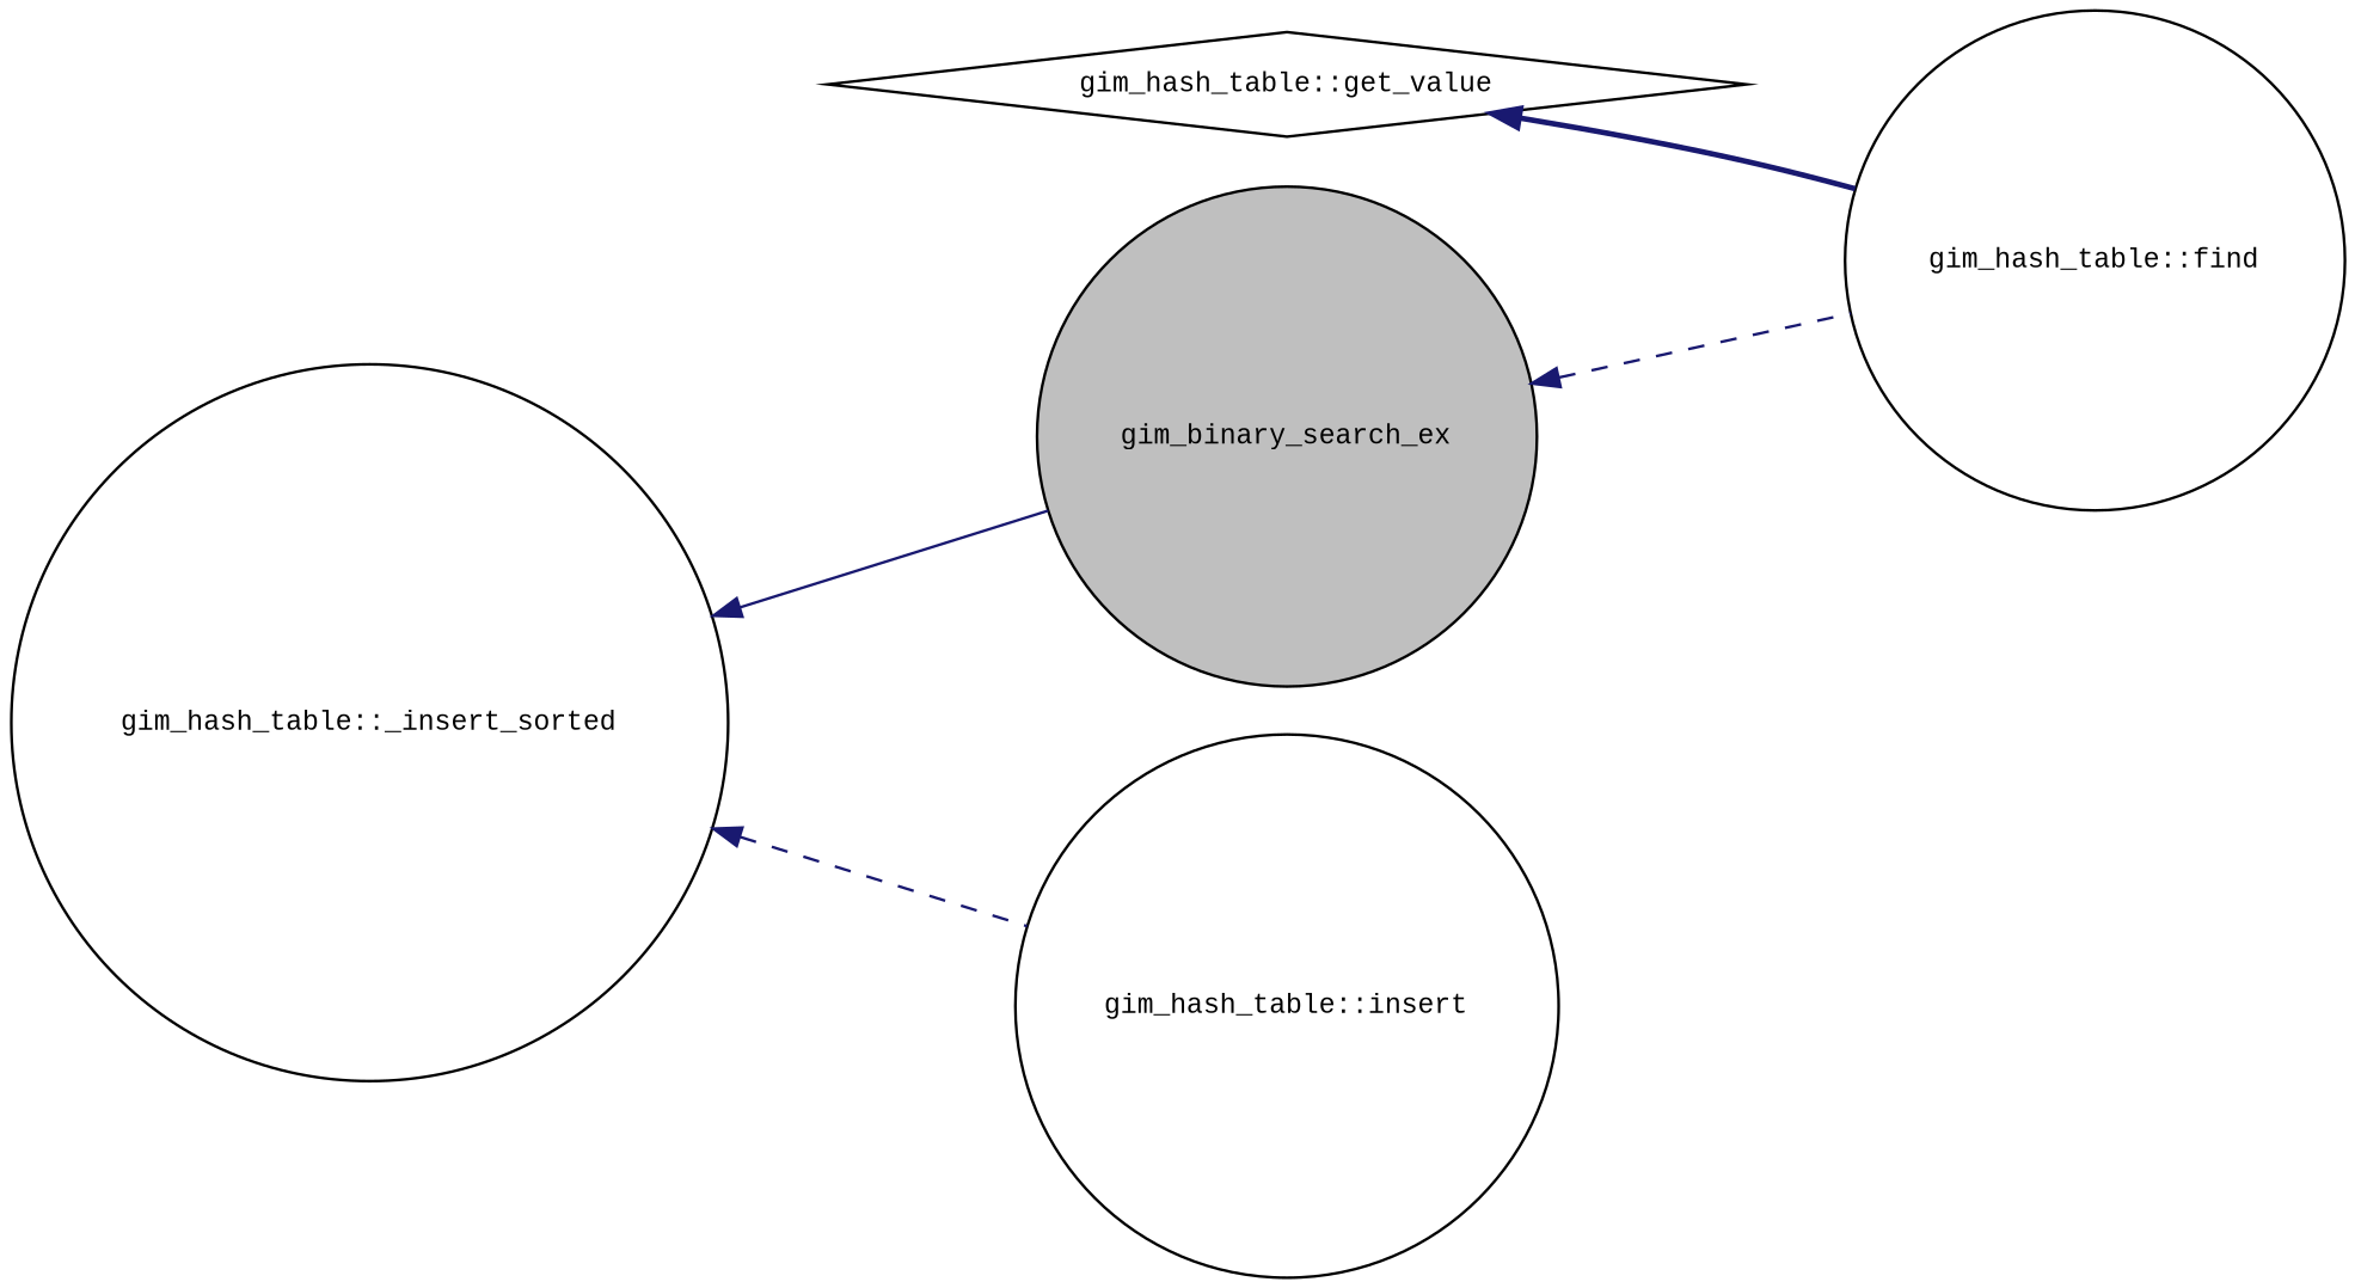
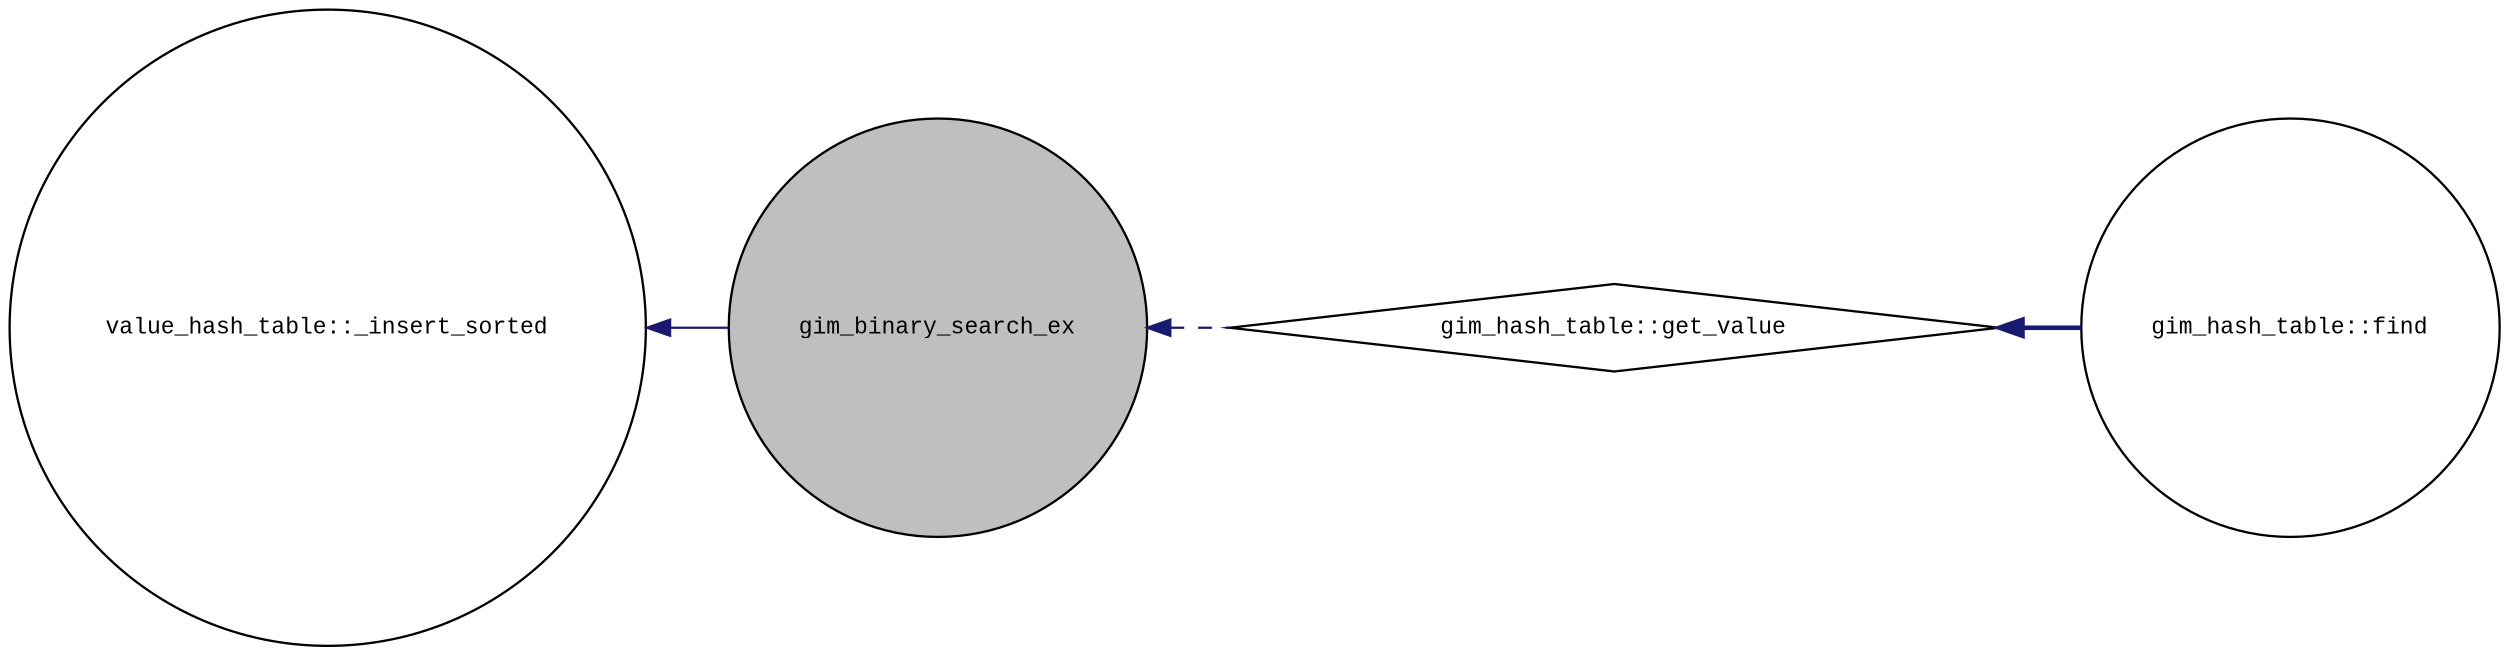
  digraph {
    fontname="Liberation Mono"
    rankdir=LR
    node [color=black fontname="Liberation Mono" fontsize=10 shape=circle]
    edge [color=midnightblue dir=back fontname="Liberation Mono" fontsize=10 labelfontname=FreeSans labelfontsize=10 style=dashed]
    n1 [fillcolor=grey75 fontcolor=black height=0.2 label=gim_binary_search_ex style=filled width=0.4]
    n2 [height=0.2 label="gim_hash_table::find" width=0.4]
-   n3 [height=0.2 label="gim_hash_table::_insert_sorted" width=0.4]
-   n4 [height=0.2 label="gim_hash_table::insert" width=0.4]
+   n3 [height=0.2 label="value_hash_table::_insert_sorted" width=0.4]
    n5 [height=0.2 label="gim_hash_table::get_value" shape=diamond width=0.4]
-   n1 -> n2
+   n1 -> n5
    n3 -> n1 [style=solid]
-   n3 -> n4
    n5 -> n2 [style=bold]
  }
